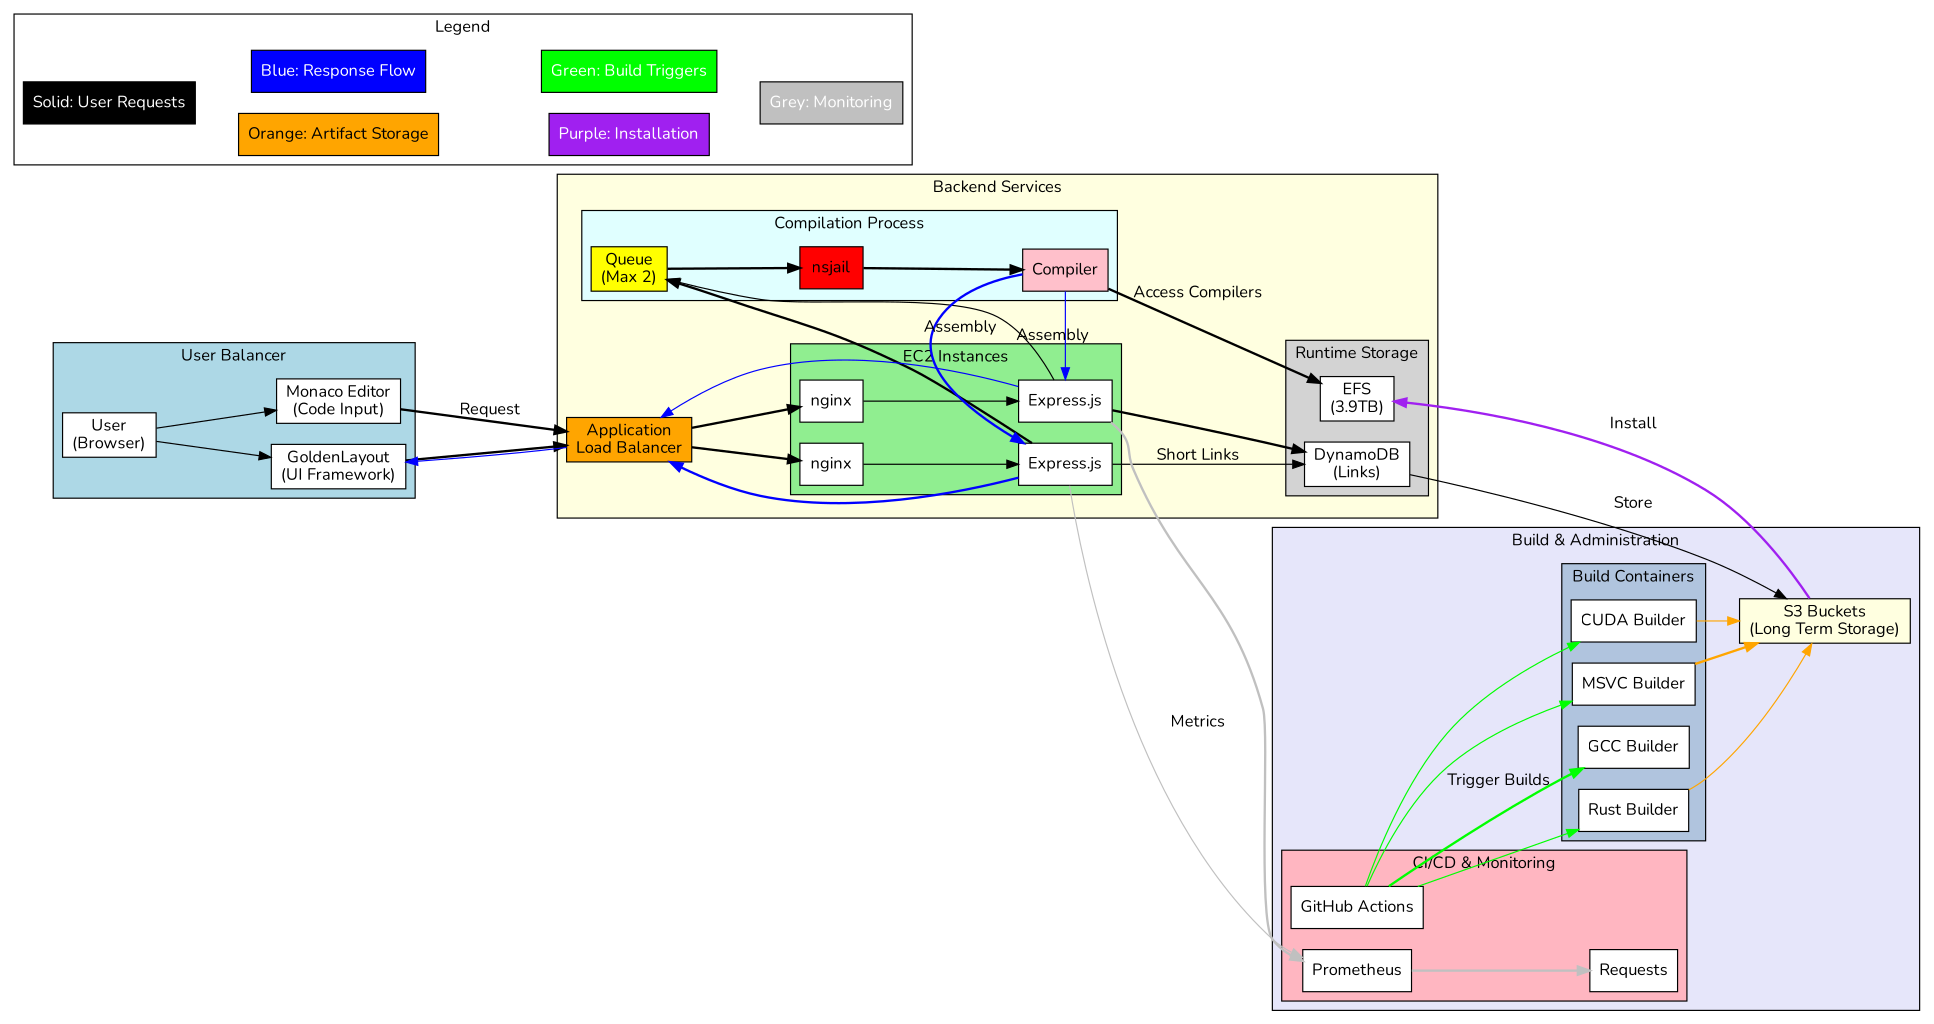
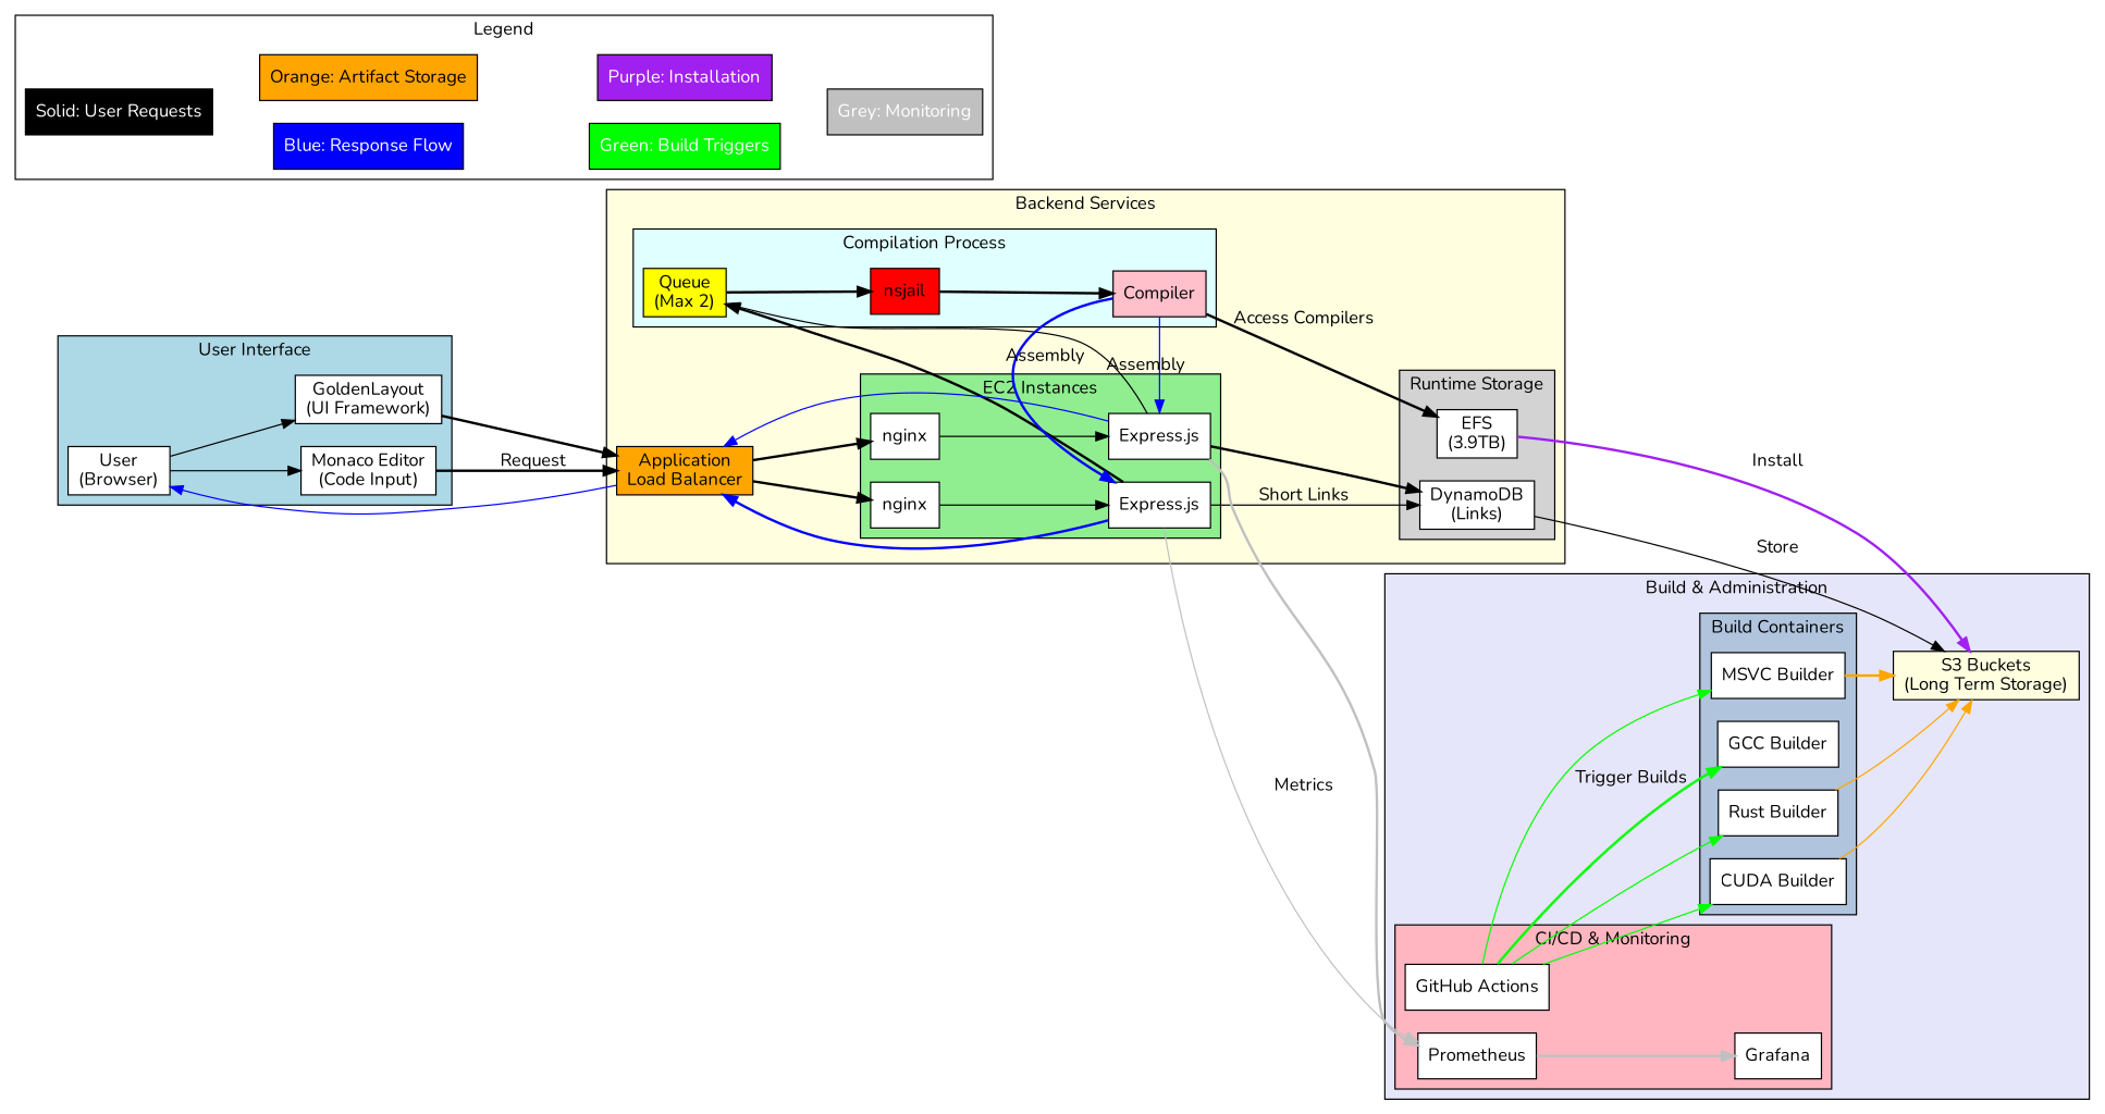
  digraph {
    bgcolor=white
    fontname=Nunito
    rankdir=LR
    node [fillcolor=white fontname=Nunito shape=box style=filled]
    edge [fontname=Nunito style=solid]
    n1 [label="User\n(Browser)"]
    n2 [label="Monaco Editor\n(Code Input)"]
    n3 [label="GoldenLayout\n(UI Framework)"]
    n4 [label=nginx]
    n5 [label="Express.js"]
    n6 [label=nginx]
    n7 [label="Express.js"]
    n8 [fillcolor=yellow label="Queue\n(Max 2)"]
    n9 [fillcolor=red label=nsjail]
    n10 [fillcolor=pink label=Compiler]
    n11 [label="EFS\n(3.9TB)"]
    n12 [label="DynamoDB\n(Links)"]
    n13 [fillcolor=orange label="Application\nLoad Balancer"]
    n14 [label="GitHub Actions"]
-   n15 [label=Requests]
+   n15 [label=Grafana]
    n16 [label=Prometheus]
    n17 [label="GCC Builder"]
    n18 [label="Rust Builder"]
    n19 [label="MSVC Builder"]
    n20 [label="CUDA Builder"]
    n21 [fillcolor=lightyellow label="S3 Buckets\n(Long Term Storage)"]
    n22 [fillcolor=black fontcolor=white label="Solid: User Requests"]
    n23 [fillcolor=blue fontcolor=white label="Blue: Response Flow"]
    n24 [fillcolor=orange label="Orange: Artifact Storage"]
    n25 [fillcolor=green fontcolor=white label="Green: Build Triggers"]
    n26 [fillcolor=purple fontcolor=white label="Purple: Installation"]
    n27 [fillcolor=gray fontcolor=white label="Grey: Monitoring"]
    subgraph cluster_1 {
      fillcolor=lightblue
-     label="User Balancer"
+     label="User Interface"
      rank=source
      style=filled
      n1
      n2
      n3
    }
    subgraph cluster_2 {
      fillcolor=lightyellow
      label="Backend Services"
      rank=same
      style=filled
      n13
      subgraph cluster_3 {
        fillcolor=lightgreen
        label="EC2 Instances"
        rank=same
        style=filled
        n4
        n5
        n6
        n7
      }
      subgraph cluster_4 {
        fillcolor=lightcyan
        label="Compilation Process"
        rank=same
        style=filled
        n8
        n9
        n10
      }
      subgraph cluster_5 {
        fillcolor=lightgray
        label="Runtime Storage"
        rank=same
        style=filled
        n11
        n12
      }
    }
    subgraph cluster_6 {
      fillcolor=lavender
      label="Build & Administration"
      rank=sink
      style=filled
      n21
      subgraph cluster_7 {
        fillcolor=lightpink
        label="CI/CD & Monitoring"
        rank=sink
        style=filled
        n14
        n15
        n16
      }
      subgraph cluster_8 {
        fillcolor=lightsteelblue
        label="Build Containers"
        rank=sink
        style=filled
        n17
        n18
        n19
        n20
      }
    }
    subgraph cluster_9 {
      fillcolor=white
      label=Legend
      style=filled
      n22
      n23
      n24
      n25
      n26
      n27
    }
    n1 -> n2
    n1 -> n3
    n2 -> n13 [label=Request style=bold]
    n3 -> n13 [style=bold]
    n4 -> n5
    n5 -> n8 [style=bold]
    n5 -> n12 [label="Short Links"]
    n5 -> n13 [color=blue style=bold]
    n5 -> n16 [color=gray label=Metrics]
    n6 -> n7
    n7 -> n8
    n7 -> n12 [style=bold]
    n7 -> n13 [color=blue]
    n7 -> n16 [color=gray style=bold]
    n8 -> n9 [style=bold]
    n9 -> n10 [style=bold]
    n10 -> n5 [color=blue label=Assembly style=bold]
    n10 -> n7 [color=blue label=Assembly]
    n10 -> n11 [label="Access Compilers" style=bold]
    n12 -> n21 [label=Store]
-   n13 -> n3 [color=blue]
+   n13 -> n1 [color=blue]
    n13 -> n4 [style=bold]
    n13 -> n6 [style=bold]
    n14 -> n17 [color=green label="Trigger Builds" style=bold]
    n14 -> n18 [color=green]
    n14 -> n19 [color=green]
    n14 -> n20 [color=green]
    n16 -> n15 [color=gray style=bold]
    n18 -> n21 [color=orange]
    n19 -> n21 [color=orange style=bold]
    n20 -> n21 [color=orange]
-   n21 -> n11 [color=purple label=Install style=bold]
+   n11 -> n21 [color=purple label=Install style=bold]
    n22 -> n23 [style=invis]
    n22 -> n24 [style=invis]
    n23 -> n25 [style=invis]
    n23 -> n26 [style=invis]
    n24 -> n26 [style=invis]
    n25 -> n27 [style=invis]
    n26 -> n27 [style=invis]
  }
